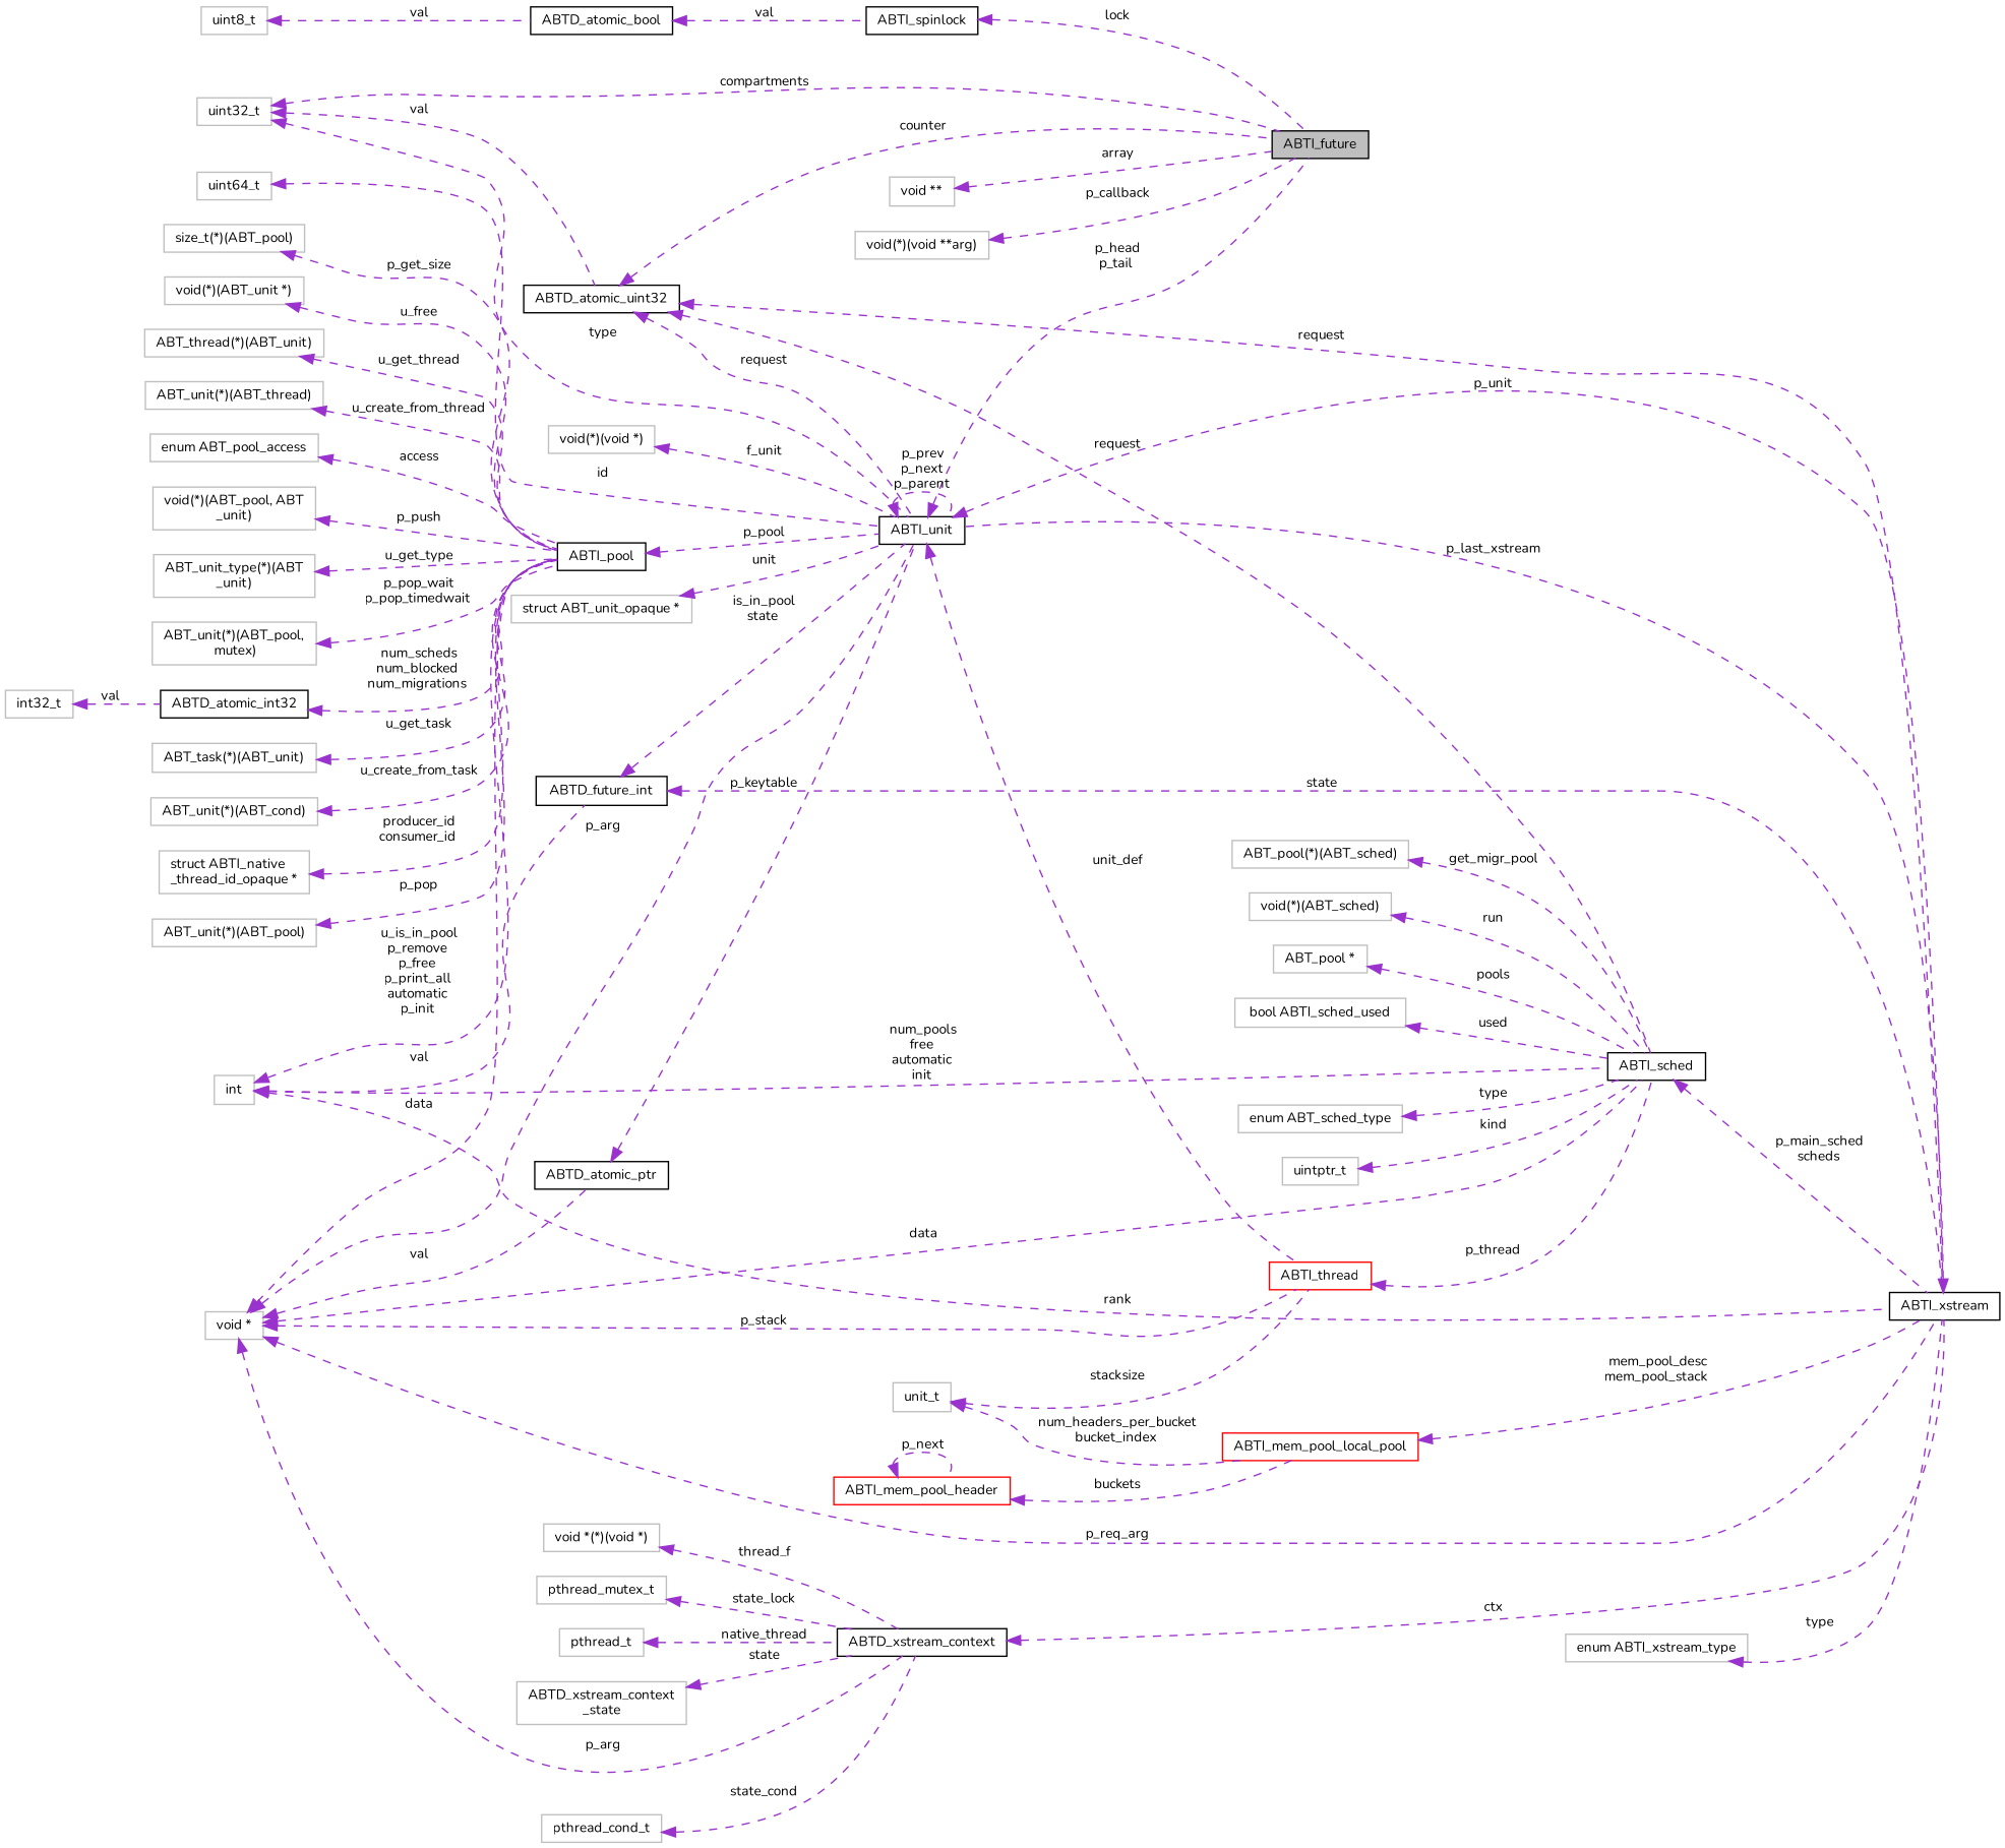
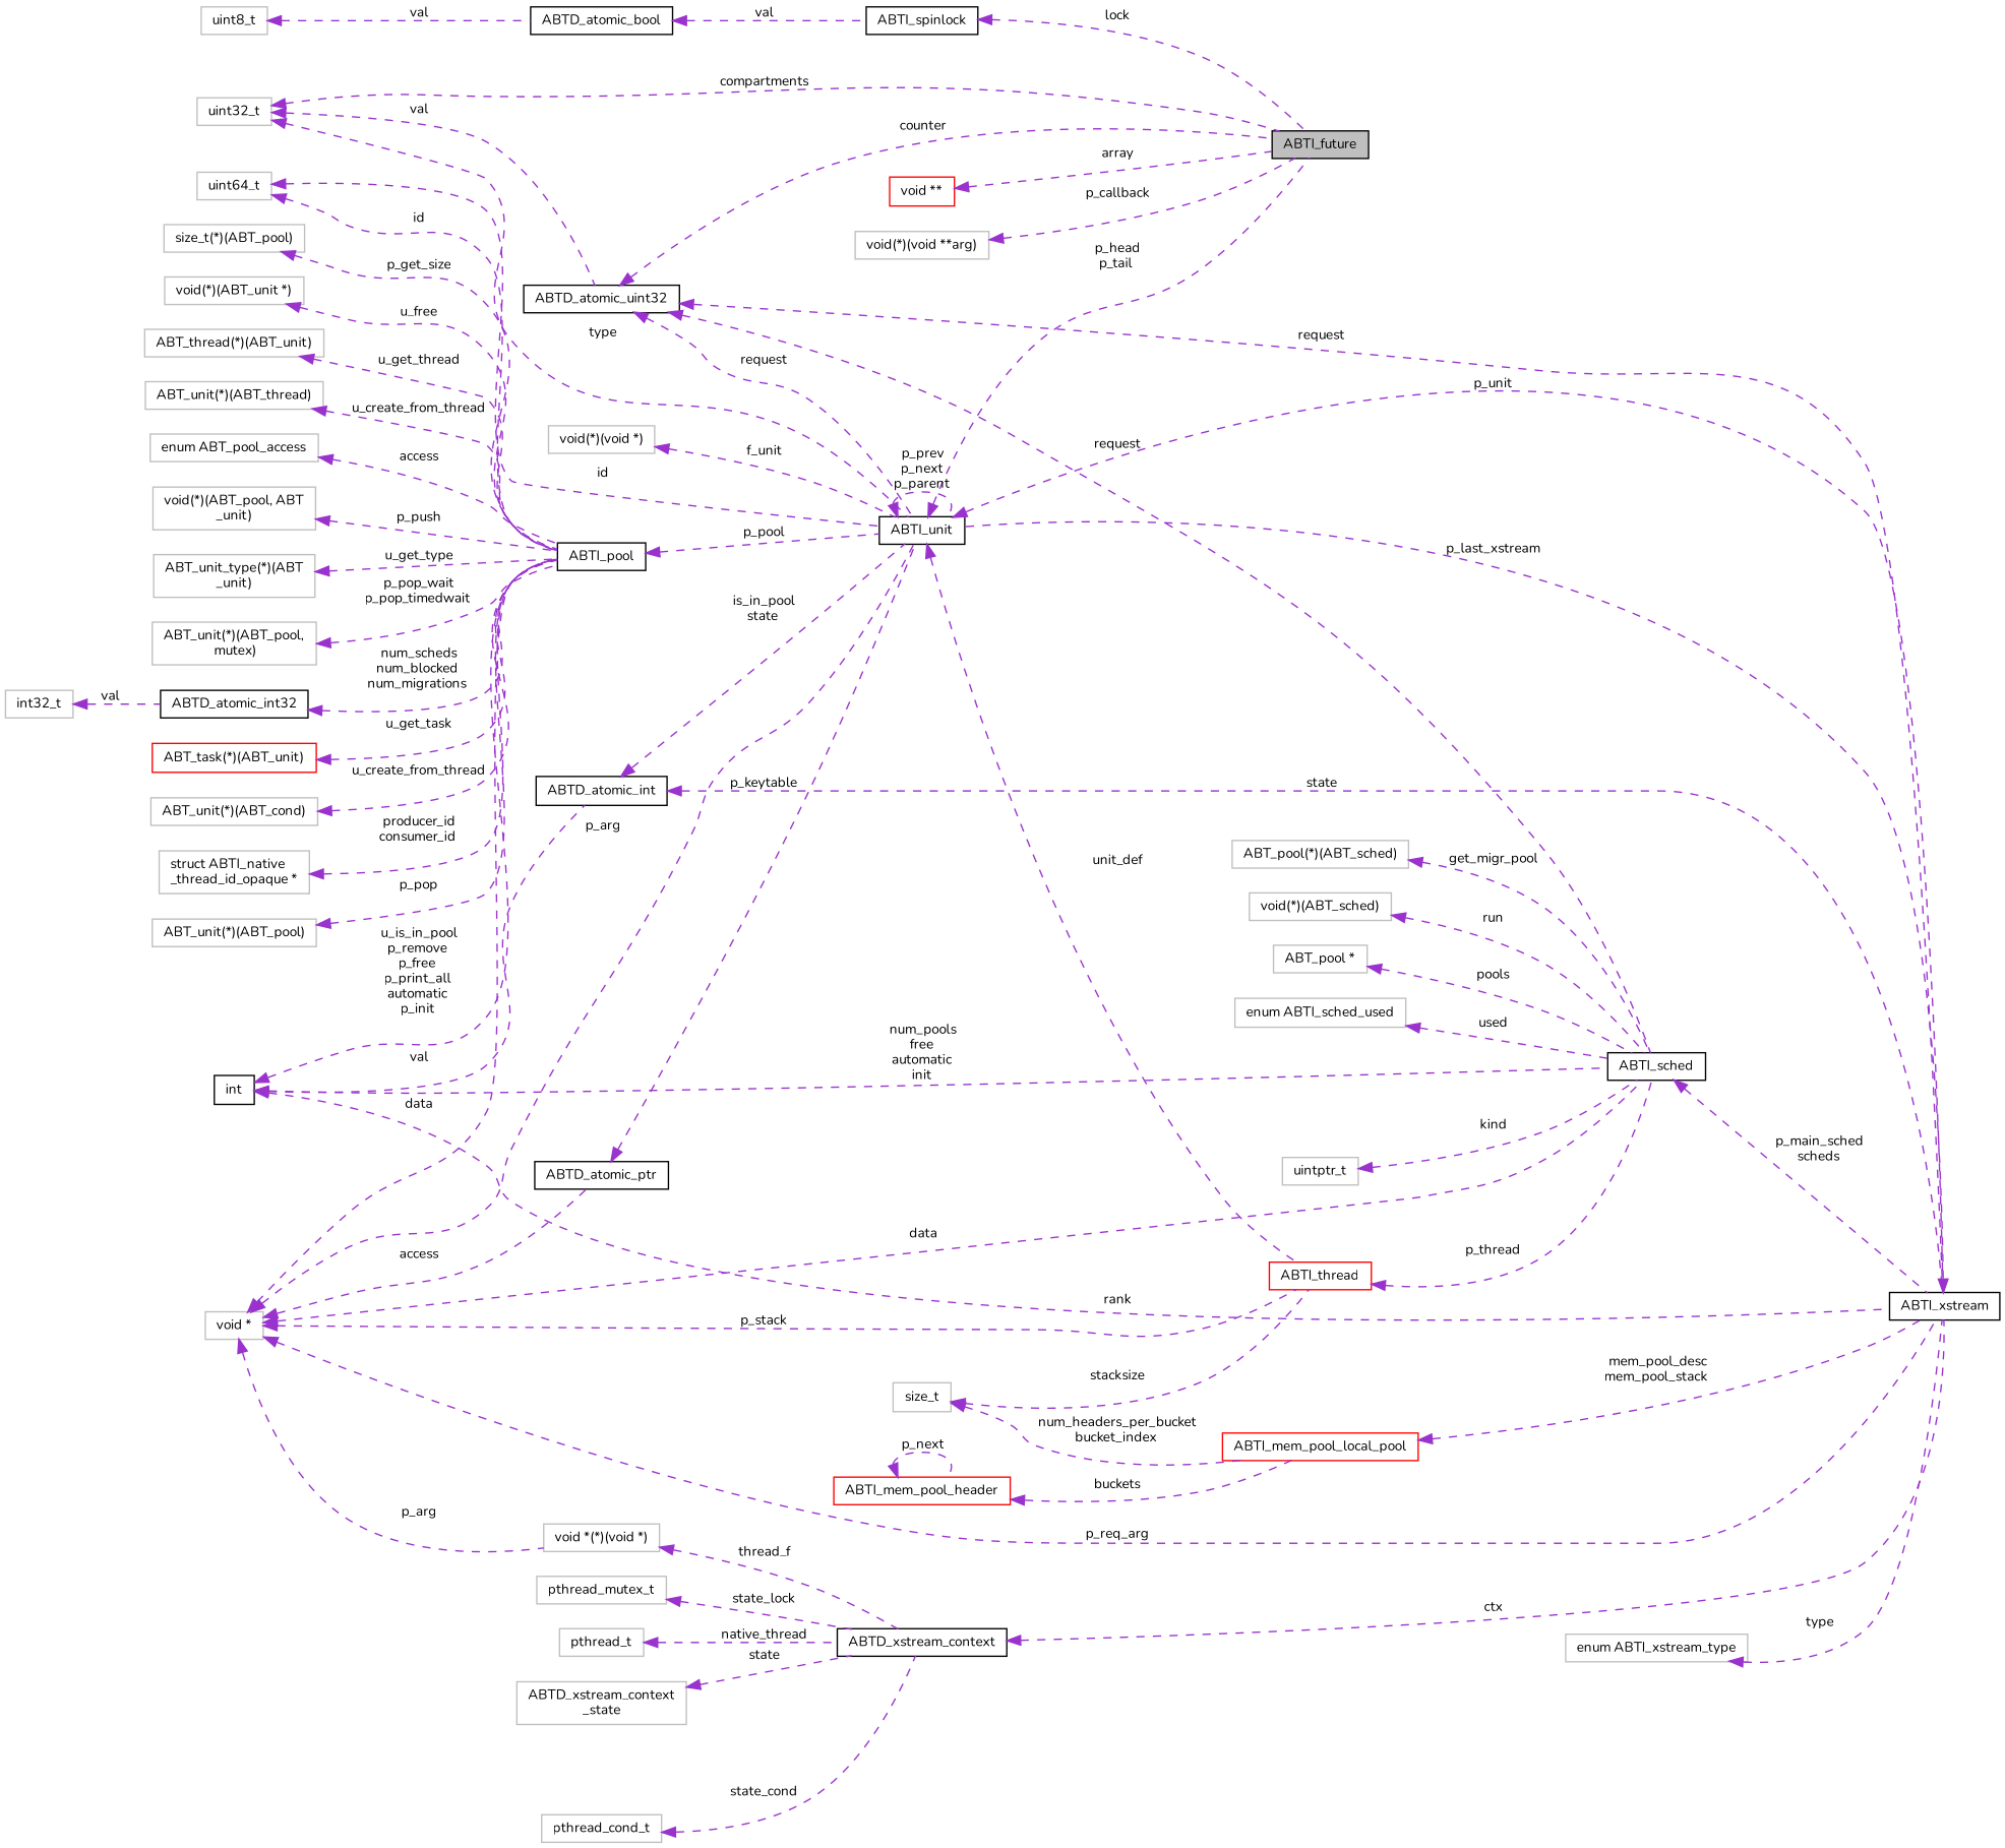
  digraph {
    fontname=Nunito
    rankdir=LR
    node [color=grey75 fillcolor=white fontname=Nunito fontsize=10 shape=record style=filled]
    edge [color=darkorchid3 dir=back fontname=Nunito fontsize=10 labelfontname=Helvetica labelfontsize=10 style=dashed]
    n1 [color=black fillcolor=grey75 fontcolor=black height=0.2 label=ABTI_future width=0.4]
    n2 [color=black height=0.2 label=ABTI_spinlock width=0.4]
    n3 [color=black height=0.2 label=ABTD_atomic_bool width=0.4]
    n4 [height=0.2 label=uint8_t width=0.4]
-   n5 [height=0.2 label="void **" width=0.4]
+   n5 [color=red height=0.2 label="void **" width=0.4]
    n6 [height=0.2 label="void(*)(void **arg)" width=0.4]
    n7 [height=0.2 label=uint32_t width=0.4]
    n8 [color=black height=0.2 label=ABTD_atomic_uint32 width=0.4]
    n9 [color=black height=0.2 label=ABTI_unit width=0.4]
    n10 [color=black height=0.2 label=ABTI_xstream width=0.4]
    n11 [color=black height=0.2 label=ABTI_sched width=0.4]
    n12 [color=red height=0.2 label=ABTI_thread width=0.4]
    n13 [height=0.2 label="void(*)(void *)" width=0.4]
    n14 [height=0.2 label=uint64_t width=0.4]
    n15 [color=black height=0.2 label=ABTI_pool width=0.4]
    n16 [height=0.2 label="size_t(*)(ABT_pool)" width=0.4]
    n17 [height=0.2 label="void(*)(ABT_unit *)" width=0.4]
    n18 [height=0.2 label="ABT_thread(*)(ABT_unit)" width=0.4]
    n19 [height=0.2 label="ABT_unit(*)(ABT_thread)" width=0.4]
    n20 [height=0.2 label="enum ABT_pool_access" width=0.4]
    n21 [height=0.2 label="void(*)(ABT_pool, ABT\l_unit)" width=0.4]
    n22 [height=0.2 label="ABT_unit_type(*)(ABT\l_unit)" width=0.4]
    n23 [height=0.2 label="ABT_unit(*)(ABT_pool,\l mutex)" width=0.4]
-   n24 [height=0.2 label=int width=0.4]
-   n25 [color=black height=0.2 label=ABTD_future_int width=0.4]
+   n24 [color=black height=0.2 label=int width=0.4]
+   n25 [color=black height=0.2 label=ABTD_atomic_int width=0.4]
    n26 [color=black height=0.2 label=ABTD_atomic_int32 width=0.4]
    n27 [height=0.2 label=int32_t width=0.4]
-   n28 [height=0.2 label="ABT_task(*)(ABT_unit)" width=0.4]
+   n28 [color=red height=0.2 label="ABT_task(*)(ABT_unit)" width=0.4]
    n29 [height=0.2 label="ABT_unit(*)(ABT_cond)" width=0.4]
    n30 [height=0.2 label="struct ABTI_native\l_thread_id_opaque *" width=0.4]
    n31 [height=0.2 label="ABT_unit(*)(ABT_pool)" width=0.4]
    n32 [height=0.2 label="void *" width=0.4]
    n33 [color=black height=0.2 label=ABTD_xstream_context width=0.4]
    n34 [color=black height=0.2 label=ABTD_atomic_ptr width=0.4]
    n35 [height=0.2 label="ABTD_xstream_context\l_state" width=0.4]
    n36 [height=0.2 label="void *(*)(void *)" width=0.4]
    n37 [height=0.2 label=pthread_mutex_t width=0.4]
    n38 [height=0.2 label=pthread_t width=0.4]
    n39 [height=0.2 label=pthread_cond_t width=0.4]
-   n40 [height=0.2 label=unit_t width=0.4]
+   n40 [height=0.2 label=size_t width=0.4]
    n41 [color=red height=0.2 label=ABTI_mem_pool_local_pool width=0.4]
    n42 [height=0.2 label="ABT_pool(*)(ABT_sched)" width=0.4]
    n43 [height=0.2 label="void(*)(ABT_sched)" width=0.4]
    n44 [height=0.2 label="ABT_pool *" width=0.4]
-   n45 [height=0.2 label="bool ABTI_sched_used" width=0.4]
-   n46 [height=0.2 label="enum ABT_sched_type" width=0.4]
+   n45 [height=0.2 label="enum ABTI_sched_used" width=0.4]
    n47 [height=0.2 label=uintptr_t width=0.4]
    n48 [height=0.2 label="enum ABTI_xstream_type" width=0.4]
    n49 [color=red height=0.2 label=ABTI_mem_pool_header width=0.4]
-   n50 [height=0.2 label="struct ABT_unit_opaque *" width=0.4]
    n2 -> n1 [label=" lock"]
    n3 -> n2 [label=" val"]
    n4 -> n3 [label=" val"]
    n5 -> n1 [label=" array"]
    n6 -> n1 [label=" p_callback"]
    n7 -> n1 [label=" compartments"]
    n7 -> n8 [label=" val"]
    n7 -> n9 [label=" type"]
    n8 -> n1 [label=" counter"]
    n8 -> n9 [label=" request"]
    n8 -> n10 [label=" request"]
    n8 -> n11 [label=" request"]
    n9 -> n1 [label=" p_head\np_tail"]
    n9 -> n9 [label=" p_prev\np_next\np_parent"]
    n9 -> n10 [label=" p_unit"]
    n9 -> n12 [label=" unit_def"]
    n10 -> n9 [label=" p_last_xstream"]
    n11 -> n10 [label=" p_main_sched\nscheds"]
    n12 -> n11 [label=" p_thread"]
    n13 -> n9 [label=" f_unit"]
    n14 -> n9 [label=" id"]
+   n14 -> n15 [label=" id"]
    n15 -> n9 [label=" p_pool"]
    n16 -> n15 [label=" p_get_size"]
    n17 -> n15 [label=" u_free"]
    n18 -> n15 [label=" u_get_thread"]
    n19 -> n15 [label=" u_create_from_thread"]
    n20 -> n15 [label=" access"]
    n21 -> n15 [label=" p_push"]
    n22 -> n15 [label=" u_get_type"]
    n23 -> n15 [label=" p_pop_wait\np_pop_timedwait"]
    n24 -> n10 [label=" rank"]
    n24 -> n11 [label=" num_pools\nfree\nautomatic\ninit"]
    n24 -> n15 [label=" u_is_in_pool\np_remove\np_free\np_print_all\nautomatic\np_init"]
    n24 -> n25 [label=" val"]
    n25 -> n9 [label=" is_in_pool\nstate"]
    n25 -> n10 [label=" state"]
    n26 -> n15 [label=" num_scheds\nnum_blocked\nnum_migrations"]
    n27 -> n26 [label=" val"]
    n28 -> n15 [label=" u_get_task"]
-   n29 -> n15 [label=" u_create_from_task"]
+   n29 -> n15 [label=" u_create_from_thread"]
    n30 -> n15 [label=" producer_id\nconsumer_id"]
    n31 -> n15 [label=" p_pop"]
    n32 -> n9 [label=" p_arg"]
    n32 -> n10 [label=" p_req_arg"]
    n32 -> n11 [label=" data"]
    n32 -> n12 [label=" p_stack"]
    n32 -> n15 [label=" data"]
-   n32 -> n33 [label=" p_arg"]
-   n32 -> n34 [label=" val"]
+   n32 -> n36 [label=" p_arg"]
+   n32 -> n34 [label=" access"]
    n33 -> n10 [label=" ctx"]
    n34 -> n9 [label=" p_keytable"]
    n35 -> n33 [label=" state"]
    n36 -> n33 [label=" thread_f"]
    n37 -> n33 [label=" state_lock"]
    n38 -> n33 [label=" native_thread"]
    n39 -> n33 [label=" state_cond"]
    n40 -> n12 [label=" stacksize"]
    n40 -> n41 [label=" num_headers_per_bucket\nbucket_index"]
    n41 -> n10 [label=" mem_pool_desc\nmem_pool_stack"]
    n42 -> n11 [label=" get_migr_pool"]
    n43 -> n11 [label=" run"]
    n44 -> n11 [label=" pools"]
    n45 -> n11 [label=" used"]
-   n46 -> n11 [label=" type"]
    n47 -> n11 [label=" kind"]
    n48 -> n10 [label=" type"]
    n49 -> n41 [label=" buckets"]
    n49 -> n49 [label=" p_next"]
-   n50 -> n9 [label=" unit"]
  }
